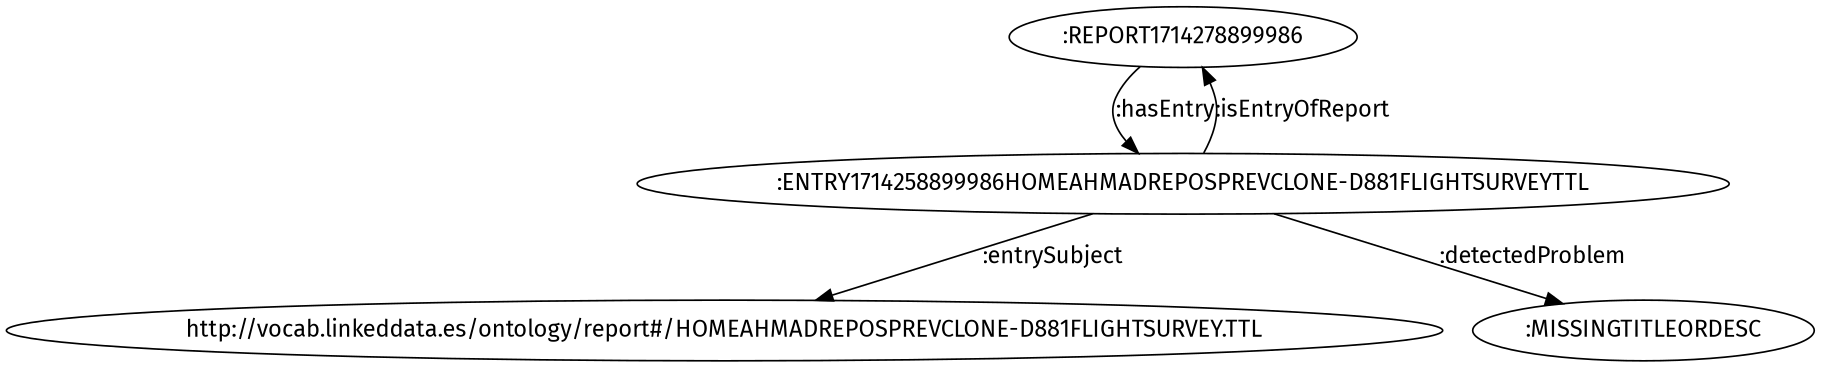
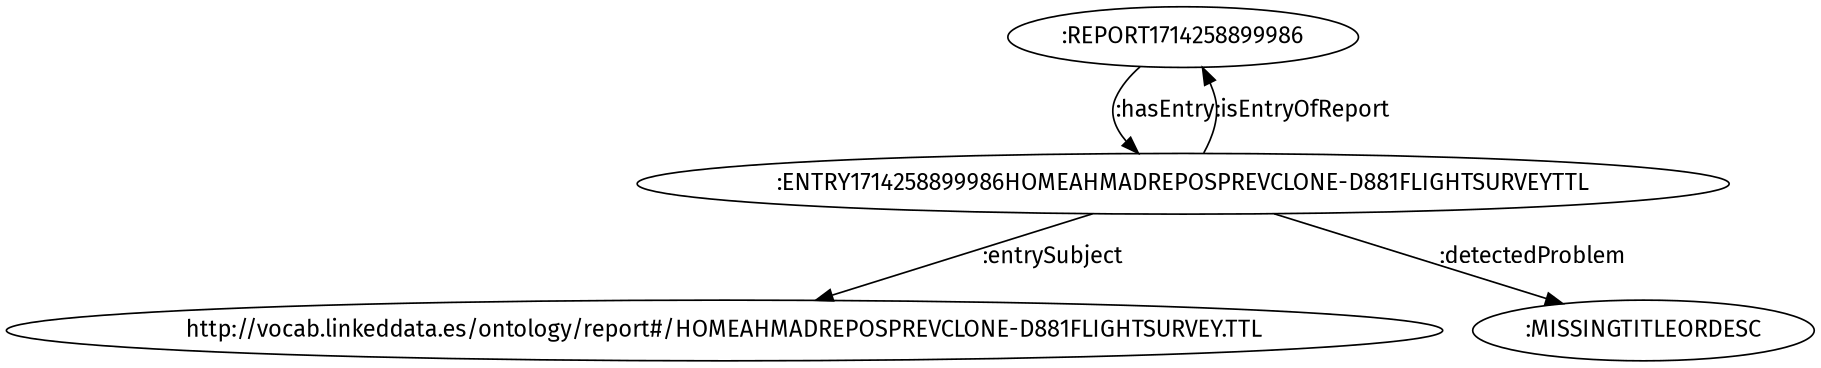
  digraph {
    rankdir=TB
    fontname="Fira Sans"
    node [fontname="Fira Sans"]
    edge [fontname="Fira Sans"]
-   ":REPORT1714258899986" [label=":REPORT1714278899986"]
+   ":REPORT1714258899986"
    ":ENTRY1714258899986HOMEAHMADREPOSPREVCLONE-D881FLIGHTSURVEYTTL"
    "http://vocab.linkeddata.es/ontology/report#/HOMEAHMADREPOSPREVCLONE-D881FLIGHTSURVEY.TTL"
    ":MISSINGTITLEORDESC"
    ":REPORT1714258899986" -> ":ENTRY1714258899986HOMEAHMADREPOSPREVCLONE-D881FLIGHTSURVEYTTL" [label=":hasEntry"]
    ":ENTRY1714258899986HOMEAHMADREPOSPREVCLONE-D881FLIGHTSURVEYTTL" -> ":REPORT1714258899986" [label=":isEntryOfReport"]
    ":ENTRY1714258899986HOMEAHMADREPOSPREVCLONE-D881FLIGHTSURVEYTTL" -> "http://vocab.linkeddata.es/ontology/report#/HOMEAHMADREPOSPREVCLONE-D881FLIGHTSURVEY.TTL" [label=":entrySubject"]
    ":ENTRY1714258899986HOMEAHMADREPOSPREVCLONE-D881FLIGHTSURVEYTTL" -> ":MISSINGTITLEORDESC" [label=":detectedProblem"]
  }
